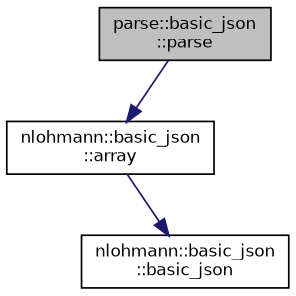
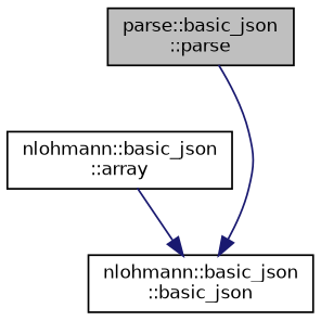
  digraph {
    rankdir=TB
    node [color=black fillcolor=white fontname=Helvetica fontsize=10 shape=record style=filled]
    edge [color=midnightblue fontname=Helvetica fontsize=10 labelfontname=Helvetica labelfontsize=10 style=solid]
    n1 [fillcolor=grey75 fontcolor=black height=0.2 label="parse::basic_json\l::parse" width=0.4]
    n2 [height=0.2 label="nlohmann::basic_json\l::array" width=0.4]
    n3 [height=0.2 label="nlohmann::basic_json\l::basic_json" width=0.4]
-   n1 -> n2
+   n1 -> n3
    n2 -> n3
  }
